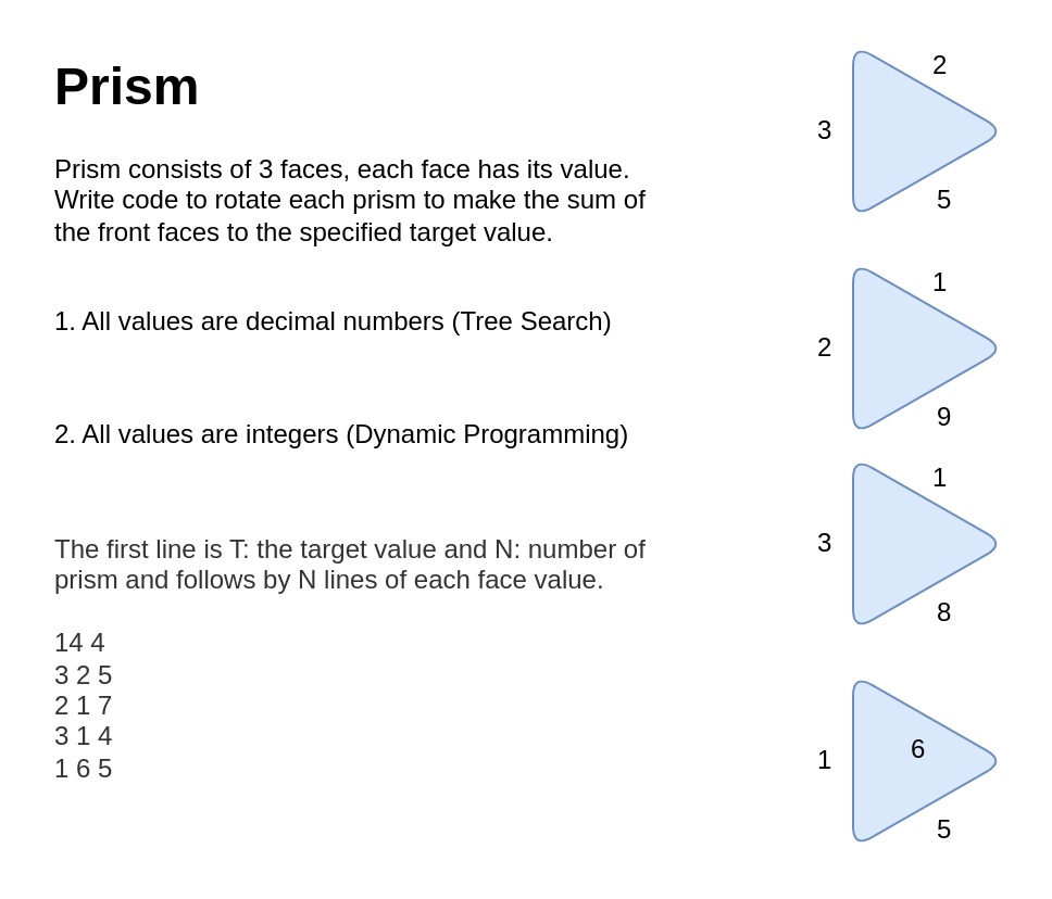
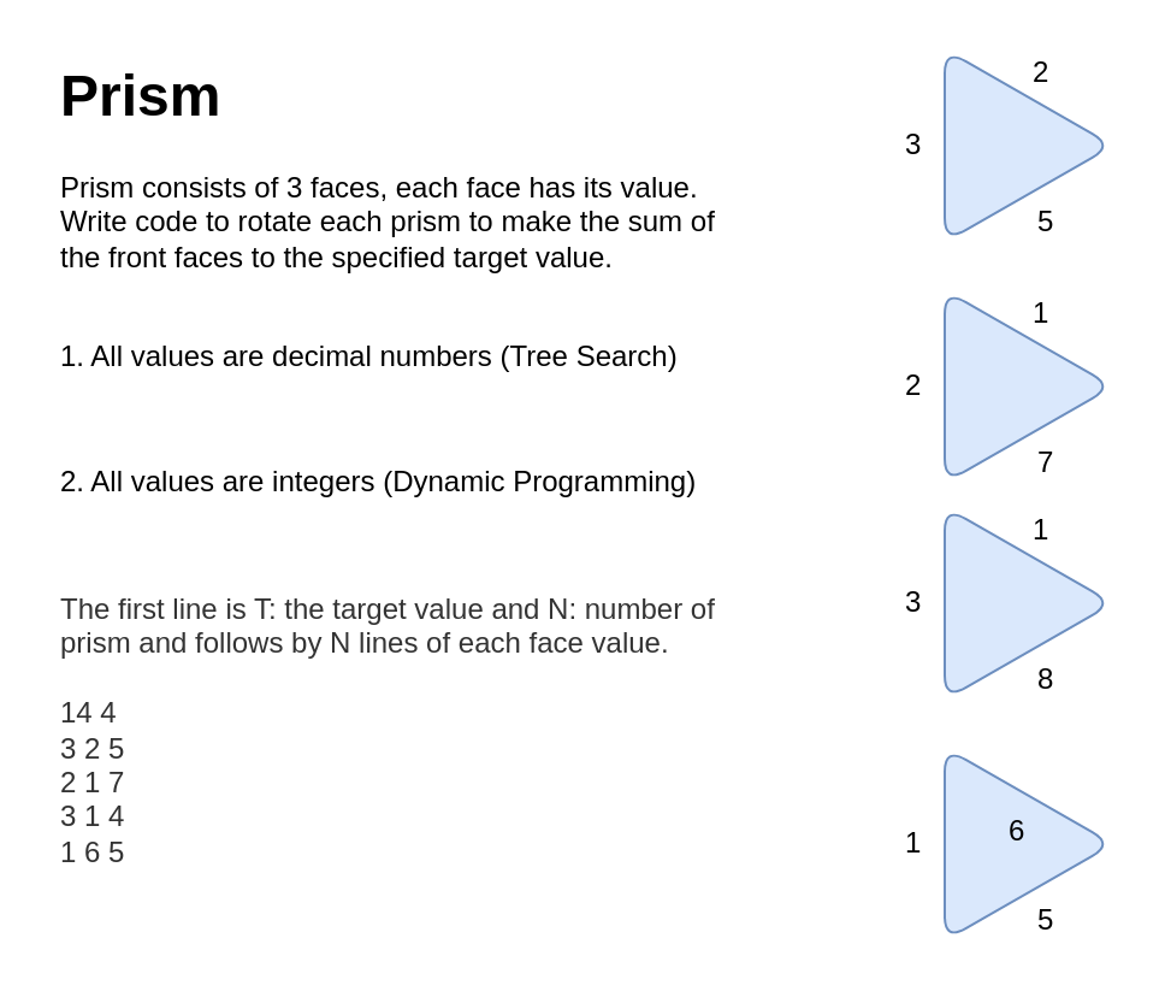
  <mxCell id="0" />
  <mxCell id="1" parent="0" />
  <mxCell id="2" value="" style="triangle;whiteSpace=wrap;html=1;fillColor=#dae8fc;strokeColor=#6c8ebf;rounded=1;shadow=0;comic=0;" vertex="1" parent="1"><mxGeometry x="392" y="20" width="70" height="80" as="geometry" /></mxCell>
  <mxCell id="3" value="3" style="text;html=1;resizable=0;points=[];autosize=1;align=left;verticalAlign=top;spacingTop=-4;" vertex="1" parent="1"><mxGeometry x="374" y="50" width="20" height="20" as="geometry" /></mxCell>
  <mxCell id="4" value="2" style="text;html=1;resizable=0;points=[];autosize=1;align=left;verticalAlign=top;spacingTop=-4;" vertex="1" parent="1"><mxGeometry x="427" y="20" width="20" height="20" as="geometry" /></mxCell>
  <mxCell id="5" value="5" style="text;html=1;resizable=0;points=[];autosize=1;align=left;verticalAlign=top;spacingTop=-4;" vertex="1" parent="1"><mxGeometry x="429" y="82" width="20" height="20" as="geometry" /></mxCell>
  <mxCell id="6" value="" style="triangle;whiteSpace=wrap;html=1;fillColor=#dae8fc;strokeColor=#6c8ebf;rounded=1;" vertex="1" parent="1"><mxGeometry x="392" y="120" width="70" height="80" as="geometry" /></mxCell>
  <mxCell id="7" value="2" style="text;html=1;resizable=0;points=[];autosize=1;align=left;verticalAlign=top;spacingTop=-4;" vertex="1" parent="1"><mxGeometry x="374" y="150" width="20" height="20" as="geometry" /></mxCell>
  <mxCell id="8" value="1" style="text;html=1;resizable=0;points=[];autosize=1;align=left;verticalAlign=top;spacingTop=-4;" vertex="1" parent="1"><mxGeometry x="427" y="120" width="20" height="20" as="geometry" /></mxCell>
- <mxCell id="9" value="9" style="text;html=1;resizable=0;points=[];autosize=1;align=left;verticalAlign=top;spacingTop=-4;" vertex="1" parent="1"><mxGeometry x="429" y="182" width="20" height="20" as="geometry" /></mxCell>
+ <mxCell id="9" value="7" style="text;html=1;resizable=0;points=[];autosize=1;align=left;verticalAlign=top;spacingTop=-4;" vertex="1" parent="1"><mxGeometry x="429" y="182" width="20" height="20" as="geometry" /></mxCell>
  <mxCell id="10" value="" style="triangle;whiteSpace=wrap;html=1;fillColor=#dae8fc;strokeColor=#6c8ebf;rounded=1;" vertex="1" parent="1"><mxGeometry x="392" y="210" width="70" height="80" as="geometry" /></mxCell>
  <mxCell id="11" value="3" style="text;html=1;resizable=0;points=[];autosize=1;align=left;verticalAlign=top;spacingTop=-4;" vertex="1" parent="1"><mxGeometry x="374" y="240" width="20" height="20" as="geometry" /></mxCell>
  <mxCell id="12" value="1" style="text;html=1;resizable=0;points=[];autosize=1;align=left;verticalAlign=top;spacingTop=-4;" vertex="1" parent="1"><mxGeometry x="427" y="210" width="20" height="20" as="geometry" /></mxCell>
  <mxCell id="13" value="8" style="text;html=1;resizable=0;points=[];autosize=1;align=left;verticalAlign=top;spacingTop=-4;" vertex="1" parent="1"><mxGeometry x="429" y="272" width="20" height="20" as="geometry" /></mxCell>
  <mxCell id="14" value="" style="triangle;whiteSpace=wrap;html=1;fillColor=#dae8fc;strokeColor=#6c8ebf;rounded=1;" vertex="1" parent="1"><mxGeometry x="392" y="310" width="70" height="80" as="geometry" /></mxCell>
  <mxCell id="15" value="1" style="text;html=1;resizable=0;points=[];autosize=1;align=left;verticalAlign=top;spacingTop=-4;" vertex="1" parent="1"><mxGeometry x="374" y="340" width="20" height="20" as="geometry" /></mxCell>
  <mxCell id="16" value="6" style="text;html=1;resizable=0;points=[];autosize=1;align=left;verticalAlign=top;spacingTop=-4;" vertex="1" parent="1"><mxGeometry x="417" y="335" width="20" height="20" as="geometry" /></mxCell>
  <mxCell id="17" value="5" style="text;html=1;resizable=0;points=[];autosize=1;align=left;verticalAlign=top;spacingTop=-4;" vertex="1" parent="1"><mxGeometry x="429" y="372" width="20" height="20" as="geometry" /></mxCell>
  <mxCell id="18" value="&lt;h1&gt;Prism&lt;/h1&gt;&lt;p&gt;Prism consists of 3 faces, each face has its value. Write code to rotate each prism to make the sum of the front faces to the specified target value.&lt;br&gt;&lt;br&gt;&lt;/p&gt;&lt;p&gt;1. All values are decimal numbers (Tree Search)&lt;/p&gt;&lt;p&gt;&lt;br&gt;&lt;/p&gt;&lt;p&gt;2. All values are integers (Dynamic Programming)&lt;/p&gt;&lt;p&gt;&lt;br&gt;&lt;/p&gt;&lt;p&gt;&lt;font color=&quot;#333333&quot;&gt;The first line is T: the target value and N: number of prism and follows by N lines of each face value.&lt;br&gt;&lt;br&gt;14 4&lt;br&gt;3 2 5&lt;br&gt;2 1 7&lt;br&gt;3 1 4&lt;br&gt;1 6 5&lt;/font&gt;&lt;/p&gt;" style="text;html=1;strokeColor=none;fillColor=none;spacing=5;spacingTop=-20;whiteSpace=wrap;overflow=hidden;rounded=0;shadow=0;comic=0;" vertex="1" parent="1"><mxGeometry x="20" y="20" width="280" height="360" as="geometry" /></mxCell>
